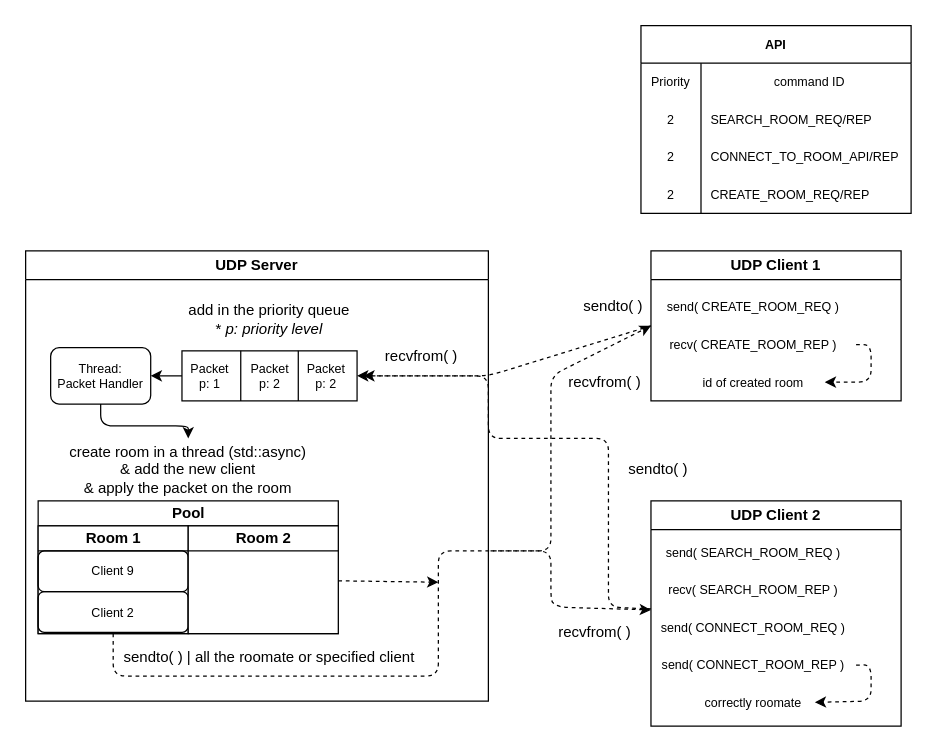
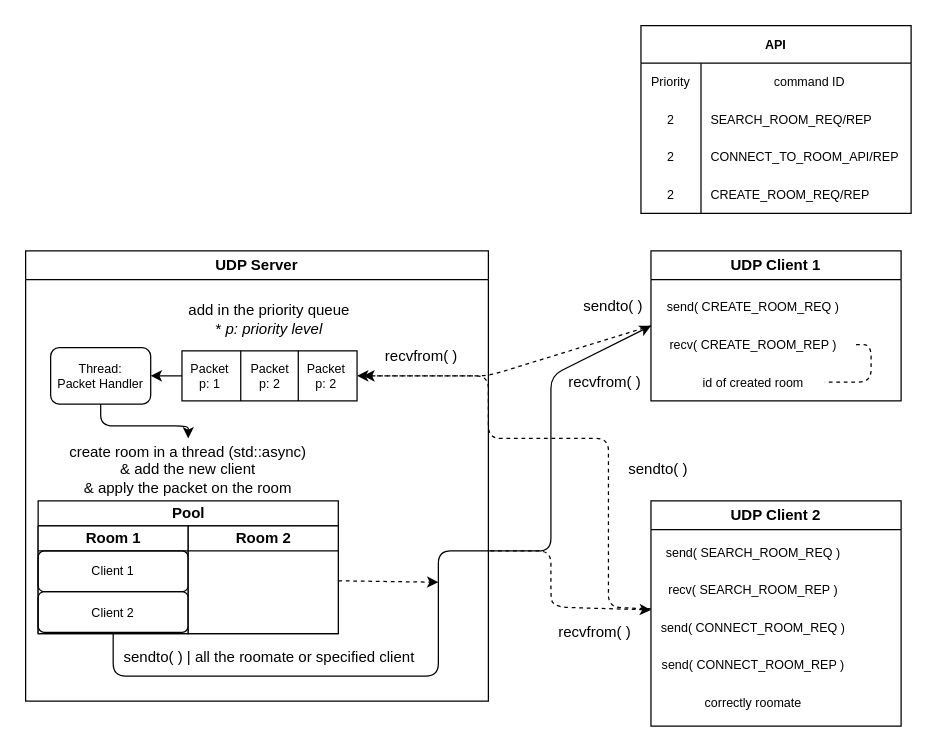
  <mxCell id="0" />
  <mxCell id="1" parent="0" />
  <mxCell id="2" value="UDP Server" style="swimlane;whiteSpace=wrap;html=1;" parent="1" vertex="1"><mxGeometry x="20" y="200" width="370" height="360" as="geometry" /></mxCell>
  <mxCell id="3" value="create room in a thread (std::async)&lt;br&gt;&amp;amp; add the new client&lt;br&gt;&amp;amp; apply the packet on the room" style="text;html=1;strokeColor=none;fillColor=none;align=center;verticalAlign=middle;whiteSpace=wrap;rounded=0;" parent="2" vertex="1"><mxGeometry x="10" y="150" width="240" height="50" as="geometry" /></mxCell>
  <mxCell id="4" value="" style="shape=process;whiteSpace=wrap;html=1;backgroundOutline=1;size=0.333;" parent="2" vertex="1"><mxGeometry x="125" y="80" width="140" height="40" as="geometry" /></mxCell>
  <mxCell id="5" value="Pool" style="swimlane;childLayout=stackLayout;resizeParent=1;resizeParentMax=0;startSize=20;html=1;" vertex="1" parent="2"><mxGeometry x="10" y="200" width="240" height="106" as="geometry" /></mxCell>
  <mxCell id="6" value="Room 1" style="swimlane;startSize=20;html=1;fillStyle=auto;gradientColor=none;swimlaneFillColor=default;" vertex="1" parent="5"><mxGeometry y="20" width="120" height="86" as="geometry" /></mxCell>
- <mxCell id="7" value="Client 9" style="rounded=1;whiteSpace=wrap;html=1;fillStyle=auto;fontSize=10;fillColor=none;gradientColor=none;" vertex="1" parent="6"><mxGeometry y="20" width="120" height="32.5" as="geometry" /></mxCell>
+ <mxCell id="7" value="Client 1" style="rounded=1;whiteSpace=wrap;html=1;fillStyle=auto;fontSize=10;fillColor=none;gradientColor=none;" vertex="1" parent="6"><mxGeometry y="20" width="120" height="32.5" as="geometry" /></mxCell>
  <mxCell id="8" value="Client 2" style="rounded=1;whiteSpace=wrap;html=1;fillStyle=auto;fontSize=10;fillColor=none;gradientColor=none;" vertex="1" parent="6"><mxGeometry y="52.5" width="120" height="32.5" as="geometry" /></mxCell>
  <mxCell id="9" value="Room 2" style="swimlane;startSize=20;html=1;swimlaneFillColor=default;" vertex="1" parent="5"><mxGeometry x="120" y="20" width="120" height="86" as="geometry" /></mxCell>
  <mxCell id="10" value="Packet p: 2" style="text;strokeColor=none;fillColor=none;align=center;verticalAlign=middle;spacingLeft=4;spacingRight=4;overflow=hidden;points=[[0,0.5],[1,0.5]];portConstraint=eastwest;rotatable=0;whiteSpace=wrap;html=1;fontSize=10;" parent="2" vertex="1"><mxGeometry x="172.5" y="80" width="45" height="40" as="geometry" /></mxCell>
  <mxCell id="11" value="&amp;nbsp;recvfrom( )" style="text;html=1;strokeColor=none;fillColor=none;align=center;verticalAlign=middle;whiteSpace=wrap;rounded=0;" parent="2" vertex="1"><mxGeometry x="280" y="70" width="70" height="30" as="geometry" /></mxCell>
  <mxCell id="12" value="sendto( ) | all the roomate or specified client" style="text;html=1;strokeColor=none;fillColor=none;align=center;verticalAlign=middle;whiteSpace=wrap;rounded=0;" parent="2" vertex="1"><mxGeometry x="75" y="310" width="240" height="30" as="geometry" /></mxCell>
  <mxCell id="13" value="add in the priority queue&lt;br&gt;*&lt;i&gt; p: priority level&lt;/i&gt;" style="text;html=1;strokeColor=none;fillColor=none;align=center;verticalAlign=middle;whiteSpace=wrap;rounded=0;" vertex="1" parent="2"><mxGeometry x="125" y="40" width="140" height="30" as="geometry" /></mxCell>
  <mxCell id="14" value="Packet p: 1" style="text;strokeColor=none;fillColor=none;align=center;verticalAlign=middle;spacingLeft=4;spacingRight=4;overflow=hidden;points=[[0,0.5],[1,0.5]];portConstraint=eastwest;rotatable=0;whiteSpace=wrap;html=1;fontSize=10;" vertex="1" parent="2"><mxGeometry x="125" y="80" width="45" height="40" as="geometry" /></mxCell>
  <mxCell id="15" value="Packet p: 2" style="text;strokeColor=none;fillColor=none;align=center;verticalAlign=middle;spacingLeft=4;spacingRight=4;overflow=hidden;points=[[0,0.5],[1,0.5]];portConstraint=eastwest;rotatable=0;whiteSpace=wrap;html=1;rounded=0;fontSize=10;" vertex="1" parent="2"><mxGeometry x="217.5" y="80" width="45" height="40" as="geometry" /></mxCell>
  <mxCell id="16" value="Thread:&lt;br&gt;Packet Handler" style="rounded=1;whiteSpace=wrap;html=1;fillStyle=auto;fontSize=10;fillColor=none;gradientColor=none;" vertex="1" parent="2"><mxGeometry x="20" y="77.5" width="80" height="45" as="geometry" /></mxCell>
  <mxCell id="17" style="edgeStyle=none;html=1;fontSize=10;startArrow=none;startFill=0;endArrow=classic;endFill=1;entryX=1;entryY=0.5;entryDx=0;entryDy=0;" edge="1" parent="2" source="14" target="16"><mxGeometry relative="1" as="geometry"><mxPoint x="110" y="100" as="targetPoint" /></mxGeometry></mxCell>
  <mxCell id="18" style="edgeStyle=none;html=1;exitX=0;exitY=0.5;exitDx=0;exitDy=0;startArrow=none;startFill=0;dashed=1;endArrow=classic;endFill=1;entryX=1;entryY=0.5;entryDx=0;entryDy=0;" parent="1" source="19" target="4" edge="1"><mxGeometry relative="1" as="geometry"><mxPoint x="290" y="320" as="targetPoint" /><Array as="points"><mxPoint x="390" y="300" /></Array></mxGeometry></mxCell>
  <mxCell id="19" value="UDP Client 1" style="swimlane;whiteSpace=wrap;html=1;" parent="1" vertex="1"><mxGeometry x="520" y="200" width="200" height="120" as="geometry" /></mxCell>
  <mxCell id="20" value="send( CREATE_ROOM_REQ )" style="text;html=1;strokeColor=none;fillColor=none;align=center;verticalAlign=middle;whiteSpace=wrap;rounded=0;fillStyle=auto;fontSize=10;" vertex="1" parent="19"><mxGeometry y="30" width="164" height="30" as="geometry" /></mxCell>
- <mxCell id="21" style="edgeStyle=none;html=1;entryX=1;entryY=0.5;entryDx=0;entryDy=0;dashed=1;fontSize=10;startArrow=none;startFill=0;endArrow=classic;endFill=1;exitX=1;exitY=0.5;exitDx=0;exitDy=0;" edge="1" parent="19" source="22" target="23"><mxGeometry relative="1" as="geometry"><Array as="points"><mxPoint x="176" y="75" /><mxPoint x="176" y="105" /></Array></mxGeometry></mxCell>
+ <mxCell id="21" style="edgeStyle=none;html=1;entryX=1;entryY=0.5;entryDx=0;entryDy=0;dashed=1;fontSize=10;startArrow=none;startFill=0;endArrow=none;endFill=1;exitX=1;exitY=0.5;exitDx=0;exitDy=0;" edge="1" parent="19" source="22" target="23"><mxGeometry relative="1" as="geometry"><Array as="points"><mxPoint x="176" y="75" /><mxPoint x="176" y="105" /></Array></mxGeometry></mxCell>
  <mxCell id="22" value="recv( CREATE_ROOM_REP )" style="text;html=1;strokeColor=none;fillColor=none;align=center;verticalAlign=middle;whiteSpace=wrap;rounded=0;fillStyle=auto;fontSize=10;" vertex="1" parent="19"><mxGeometry y="60" width="164" height="30" as="geometry" /></mxCell>
  <mxCell id="23" value="id of created room" style="text;html=1;strokeColor=none;fillColor=none;align=center;verticalAlign=middle;whiteSpace=wrap;rounded=0;fillStyle=auto;fontSize=10;" vertex="1" parent="19"><mxGeometry x="25" y="90" width="114" height="30" as="geometry" /></mxCell>
  <mxCell id="24" style="edgeStyle=none;html=1;fontSize=10;startArrow=none;startFill=0;endArrow=classic;endFill=1;dashed=1;" edge="1" parent="1" source="26"><mxGeometry relative="1" as="geometry"><mxPoint x="290" y="300" as="targetPoint" /><Array as="points"><mxPoint x="486" y="485" /><mxPoint x="486" y="350" /><mxPoint x="390" y="350" /><mxPoint x="390" y="300" /></Array></mxGeometry></mxCell>
  <mxCell id="25" style="edgeStyle=none;html=1;dashed=1;fontSize=10;startArrow=classic;startFill=1;endArrow=none;endFill=0;" edge="1" parent="1" source="26"><mxGeometry relative="1" as="geometry"><mxPoint x="390" y="440" as="targetPoint" /><Array as="points"><mxPoint x="446" y="485" /><mxPoint x="440" y="480" /><mxPoint x="440" y="440" /></Array></mxGeometry></mxCell>
  <mxCell id="26" value="UDP Client 2" style="swimlane;whiteSpace=wrap;html=1;" parent="1" vertex="1"><mxGeometry x="520" y="400" width="200" height="180" as="geometry" /></mxCell>
  <mxCell id="27" value="send( SEARCH_ROOM_REQ )" style="text;html=1;strokeColor=none;fillColor=none;align=center;verticalAlign=middle;whiteSpace=wrap;rounded=0;fillStyle=auto;fontSize=10;" vertex="1" parent="26"><mxGeometry y="26.25" width="164" height="30" as="geometry" /></mxCell>
  <mxCell id="28" value="recv( SEARCH_ROOM_REP )" style="text;html=1;strokeColor=none;fillColor=none;align=center;verticalAlign=middle;whiteSpace=wrap;rounded=0;fillStyle=auto;fontSize=10;" vertex="1" parent="26"><mxGeometry y="56.25" width="164" height="30" as="geometry" /></mxCell>
  <mxCell id="29" value="send( CONNECT_ROOM_REQ )" style="text;html=1;strokeColor=none;fillColor=none;align=center;verticalAlign=middle;whiteSpace=wrap;rounded=0;fillStyle=auto;fontSize=10;" vertex="1" parent="26"><mxGeometry y="86.25" width="164" height="30" as="geometry" /></mxCell>
  <mxCell id="30" value="send( CONNECT_ROOM_REP )" style="text;html=1;strokeColor=none;fillColor=none;align=center;verticalAlign=middle;whiteSpace=wrap;rounded=0;fillStyle=auto;fontSize=10;" vertex="1" parent="26"><mxGeometry y="116.25" width="164" height="30" as="geometry" /></mxCell>
  <mxCell id="31" value="correctly roomate" style="text;html=1;strokeColor=none;fillColor=none;align=center;verticalAlign=middle;whiteSpace=wrap;rounded=0;fillStyle=auto;fontSize=10;" vertex="1" parent="26"><mxGeometry x="33" y="146" width="98" height="30" as="geometry" /></mxCell>
- <mxCell id="32" style="edgeStyle=none;html=1;exitX=1;exitY=0.5;exitDx=0;exitDy=0;dashed=1;fontSize=10;startArrow=none;startFill=0;endArrow=classic;endFill=1;entryX=1;entryY=0.5;entryDx=0;entryDy=0;" edge="1" parent="26" source="30" target="31"><mxGeometry relative="1" as="geometry"><mxPoint x="156" y="160" as="targetPoint" /><Array as="points"><mxPoint x="176" y="131" /><mxPoint x="176" y="160" /></Array></mxGeometry></mxCell>
  <mxCell id="33" value="sendto( )" style="text;html=1;strokeColor=none;fillColor=none;align=center;verticalAlign=middle;whiteSpace=wrap;rounded=0;" parent="1" vertex="1"><mxGeometry x="460" y="230" width="60" height="30" as="geometry" /></mxCell>
  <mxCell id="34" value="recvfrom( )&amp;nbsp;" style="text;html=1;strokeColor=none;fillColor=none;align=center;verticalAlign=middle;whiteSpace=wrap;rounded=0;" parent="1" vertex="1"><mxGeometry x="450" y="290" width="70" height="30" as="geometry" /></mxCell>
  <mxCell id="35" style="edgeStyle=none;html=1;fontSize=10;startArrow=none;startFill=0;endArrow=classic;endFill=1;" edge="1" parent="1" source="16"><mxGeometry relative="1" as="geometry"><mxPoint x="150" y="350" as="targetPoint" /><Array as="points"><mxPoint x="80" y="340" /><mxPoint x="150" y="340" /></Array></mxGeometry></mxCell>
- <mxCell id="36" style="edgeStyle=none;html=1;fontSize=10;startArrow=none;startFill=0;endArrow=classic;endFill=1;entryX=0;entryY=0.5;entryDx=0;entryDy=0;dashed=1;" edge="1" parent="1" source="6" target="19"><mxGeometry relative="1" as="geometry"><mxPoint x="350" y="440" as="targetPoint" /><Array as="points"><mxPoint x="90" y="540" /><mxPoint x="350" y="540" /><mxPoint x="350" y="440" /><mxPoint x="440" y="440" /><mxPoint x="440" y="300" /></Array></mxGeometry></mxCell>
+ <mxCell id="36" style="edgeStyle=none;html=1;fontSize=10;startArrow=none;startFill=0;endArrow=classic;endFill=1;entryX=0;entryY=0.5;entryDx=0;entryDy=0;dashed=0;" edge="1" parent="1" source="6" target="19"><mxGeometry relative="1" as="geometry"><mxPoint x="350" y="440" as="targetPoint" /><Array as="points"><mxPoint x="90" y="540" /><mxPoint x="350" y="540" /><mxPoint x="350" y="440" /><mxPoint x="440" y="440" /><mxPoint x="440" y="300" /></Array></mxGeometry></mxCell>
  <mxCell id="37" style="edgeStyle=none;html=1;fontSize=10;startArrow=none;startFill=0;endArrow=classic;endFill=1;dashed=1;" edge="1" parent="1" source="9"><mxGeometry relative="1" as="geometry"><mxPoint x="350" y="465" as="targetPoint" /></mxGeometry></mxCell>
  <mxCell id="38" value="sendto( )" style="text;html=1;strokeColor=none;fillColor=none;align=center;verticalAlign=middle;whiteSpace=wrap;rounded=0;" vertex="1" parent="1"><mxGeometry x="496" y="360" width="60" height="30" as="geometry" /></mxCell>
  <mxCell id="39" value="API" style="shape=table;startSize=30;container=1;collapsible=0;childLayout=tableLayout;fixedRows=1;rowLines=0;fontStyle=1;rounded=0;fillStyle=auto;fontSize=10;fillColor=none;gradientColor=none;align=center;" vertex="1" parent="1"><mxGeometry x="512" y="20" width="216" height="150" as="geometry" /></mxCell>
  <mxCell id="40" value="" style="shape=tableRow;horizontal=0;startSize=0;swimlaneHead=0;swimlaneBody=0;top=0;left=0;bottom=0;right=0;collapsible=0;dropTarget=0;fillColor=none;points=[[0,0.5],[1,0.5]];portConstraint=eastwest;rounded=0;fillStyle=auto;fontSize=10;" vertex="1" parent="39"><mxGeometry y="30" width="216" height="30" as="geometry" /></mxCell>
  <mxCell id="41" value="Priority" style="shape=partialRectangle;html=1;whiteSpace=wrap;connectable=0;fillColor=none;top=0;left=0;bottom=0;right=0;overflow=hidden;pointerEvents=1;rounded=0;fillStyle=auto;fontSize=10;" vertex="1" parent="40"><mxGeometry width="48" height="30" as="geometry"><mxRectangle width="48" height="30" as="alternateBounds" /></mxGeometry></mxCell>
  <mxCell id="42" value="command ID" style="shape=partialRectangle;html=1;whiteSpace=wrap;connectable=0;fillColor=none;top=0;left=0;bottom=0;right=0;align=center;spacingLeft=6;overflow=hidden;rounded=0;fillStyle=auto;fontSize=10;" vertex="1" parent="40"><mxGeometry x="48" width="168" height="30" as="geometry"><mxRectangle width="168" height="30" as="alternateBounds" /></mxGeometry></mxCell>
  <mxCell id="43" value="" style="shape=tableRow;horizontal=0;startSize=0;swimlaneHead=0;swimlaneBody=0;top=0;left=0;bottom=0;right=0;collapsible=0;dropTarget=0;fillColor=none;points=[[0,0.5],[1,0.5]];portConstraint=eastwest;rounded=0;fillStyle=auto;fontSize=10;" vertex="1" parent="39"><mxGeometry y="60" width="216" height="30" as="geometry" /></mxCell>
  <mxCell id="44" value="2" style="shape=partialRectangle;html=1;whiteSpace=wrap;connectable=0;fillColor=none;top=0;left=0;bottom=0;right=0;overflow=hidden;rounded=0;fillStyle=auto;fontSize=10;" vertex="1" parent="43"><mxGeometry width="48" height="30" as="geometry"><mxRectangle width="48" height="30" as="alternateBounds" /></mxGeometry></mxCell>
  <mxCell id="45" value="SEARCH_ROOM_REQ/REP" style="shape=partialRectangle;html=1;whiteSpace=wrap;connectable=0;fillColor=none;top=0;left=0;bottom=0;right=0;align=left;spacingLeft=6;overflow=hidden;rounded=0;fillStyle=auto;fontSize=10;" vertex="1" parent="43"><mxGeometry x="48" width="168" height="30" as="geometry"><mxRectangle width="168" height="30" as="alternateBounds" /></mxGeometry></mxCell>
  <mxCell id="46" value="" style="shape=tableRow;horizontal=0;startSize=0;swimlaneHead=0;swimlaneBody=0;top=0;left=0;bottom=0;right=0;collapsible=0;dropTarget=0;fillColor=none;points=[[0,0.5],[1,0.5]];portConstraint=eastwest;rounded=0;fillStyle=auto;fontSize=10;" vertex="1" parent="39"><mxGeometry y="90" width="216" height="30" as="geometry" /></mxCell>
  <mxCell id="47" value="2" style="shape=partialRectangle;html=1;whiteSpace=wrap;connectable=0;fillColor=none;top=0;left=0;bottom=0;right=0;overflow=hidden;rounded=0;fillStyle=auto;fontSize=10;" vertex="1" parent="46"><mxGeometry width="48" height="30" as="geometry"><mxRectangle width="48" height="30" as="alternateBounds" /></mxGeometry></mxCell>
  <mxCell id="48" value="CONNECT_TO_ROOM_API/REP" style="shape=partialRectangle;html=1;whiteSpace=wrap;connectable=0;fillColor=none;top=0;left=0;bottom=0;right=0;align=left;spacingLeft=6;overflow=hidden;rounded=0;fillStyle=auto;fontSize=10;" vertex="1" parent="46"><mxGeometry x="48" width="168" height="30" as="geometry"><mxRectangle width="168" height="30" as="alternateBounds" /></mxGeometry></mxCell>
  <mxCell id="49" value="" style="shape=tableRow;horizontal=0;startSize=0;swimlaneHead=0;swimlaneBody=0;top=0;left=0;bottom=0;right=0;collapsible=0;dropTarget=0;fillColor=none;points=[[0,0.5],[1,0.5]];portConstraint=eastwest;rounded=0;fillStyle=auto;fontSize=10;" vertex="1" parent="39"><mxGeometry y="120" width="216" height="30" as="geometry" /></mxCell>
  <mxCell id="50" value="2" style="shape=partialRectangle;html=1;whiteSpace=wrap;connectable=0;fillColor=none;top=0;left=0;bottom=0;right=0;overflow=hidden;rounded=0;fillStyle=auto;fontSize=10;" vertex="1" parent="49"><mxGeometry width="48" height="30" as="geometry"><mxRectangle width="48" height="30" as="alternateBounds" /></mxGeometry></mxCell>
  <mxCell id="51" value="CREATE_ROOM_REQ/REP" style="shape=partialRectangle;html=1;whiteSpace=wrap;connectable=0;fillColor=none;top=0;left=0;bottom=0;right=0;align=left;spacingLeft=6;overflow=hidden;rounded=0;fillStyle=auto;fontSize=10;" vertex="1" parent="49"><mxGeometry x="48" width="168" height="30" as="geometry"><mxRectangle width="168" height="30" as="alternateBounds" /></mxGeometry></mxCell>
  <mxCell id="52" value="recvfrom( )&amp;nbsp;" style="text;html=1;strokeColor=none;fillColor=none;align=center;verticalAlign=middle;whiteSpace=wrap;rounded=0;" vertex="1" parent="1"><mxGeometry x="442" y="490" width="70" height="30" as="geometry" /></mxCell>
